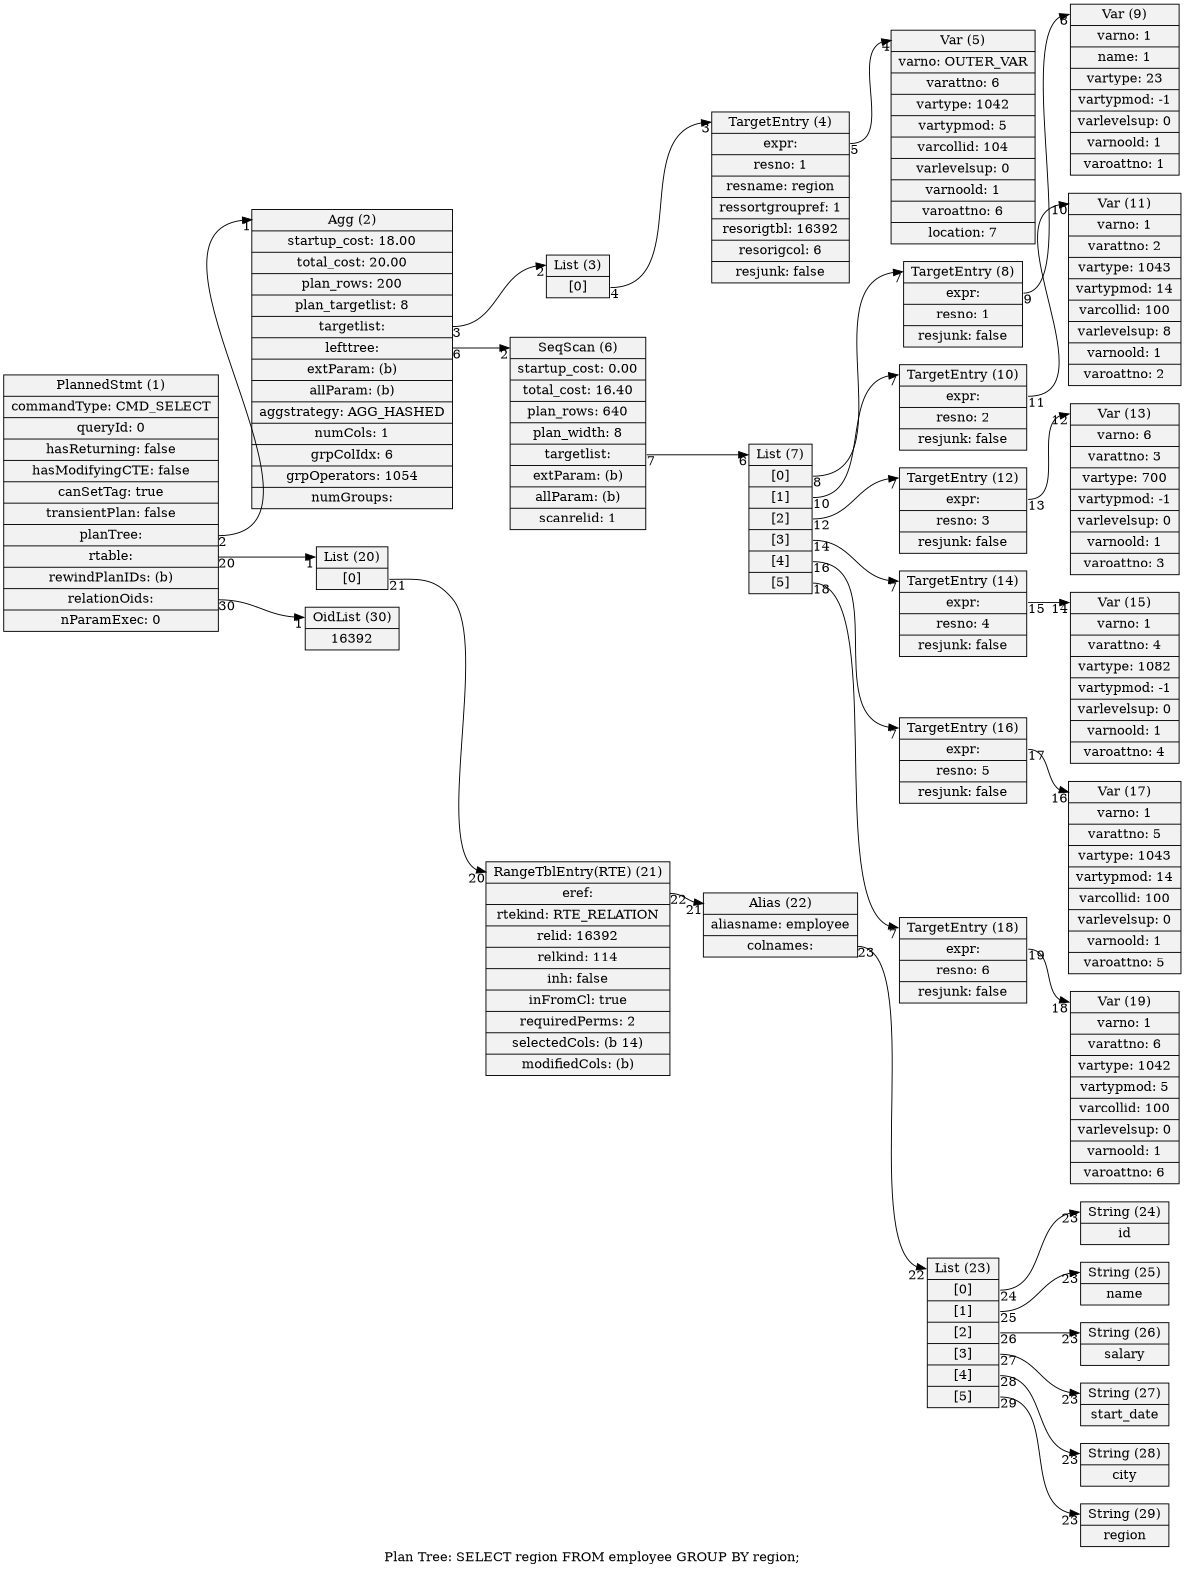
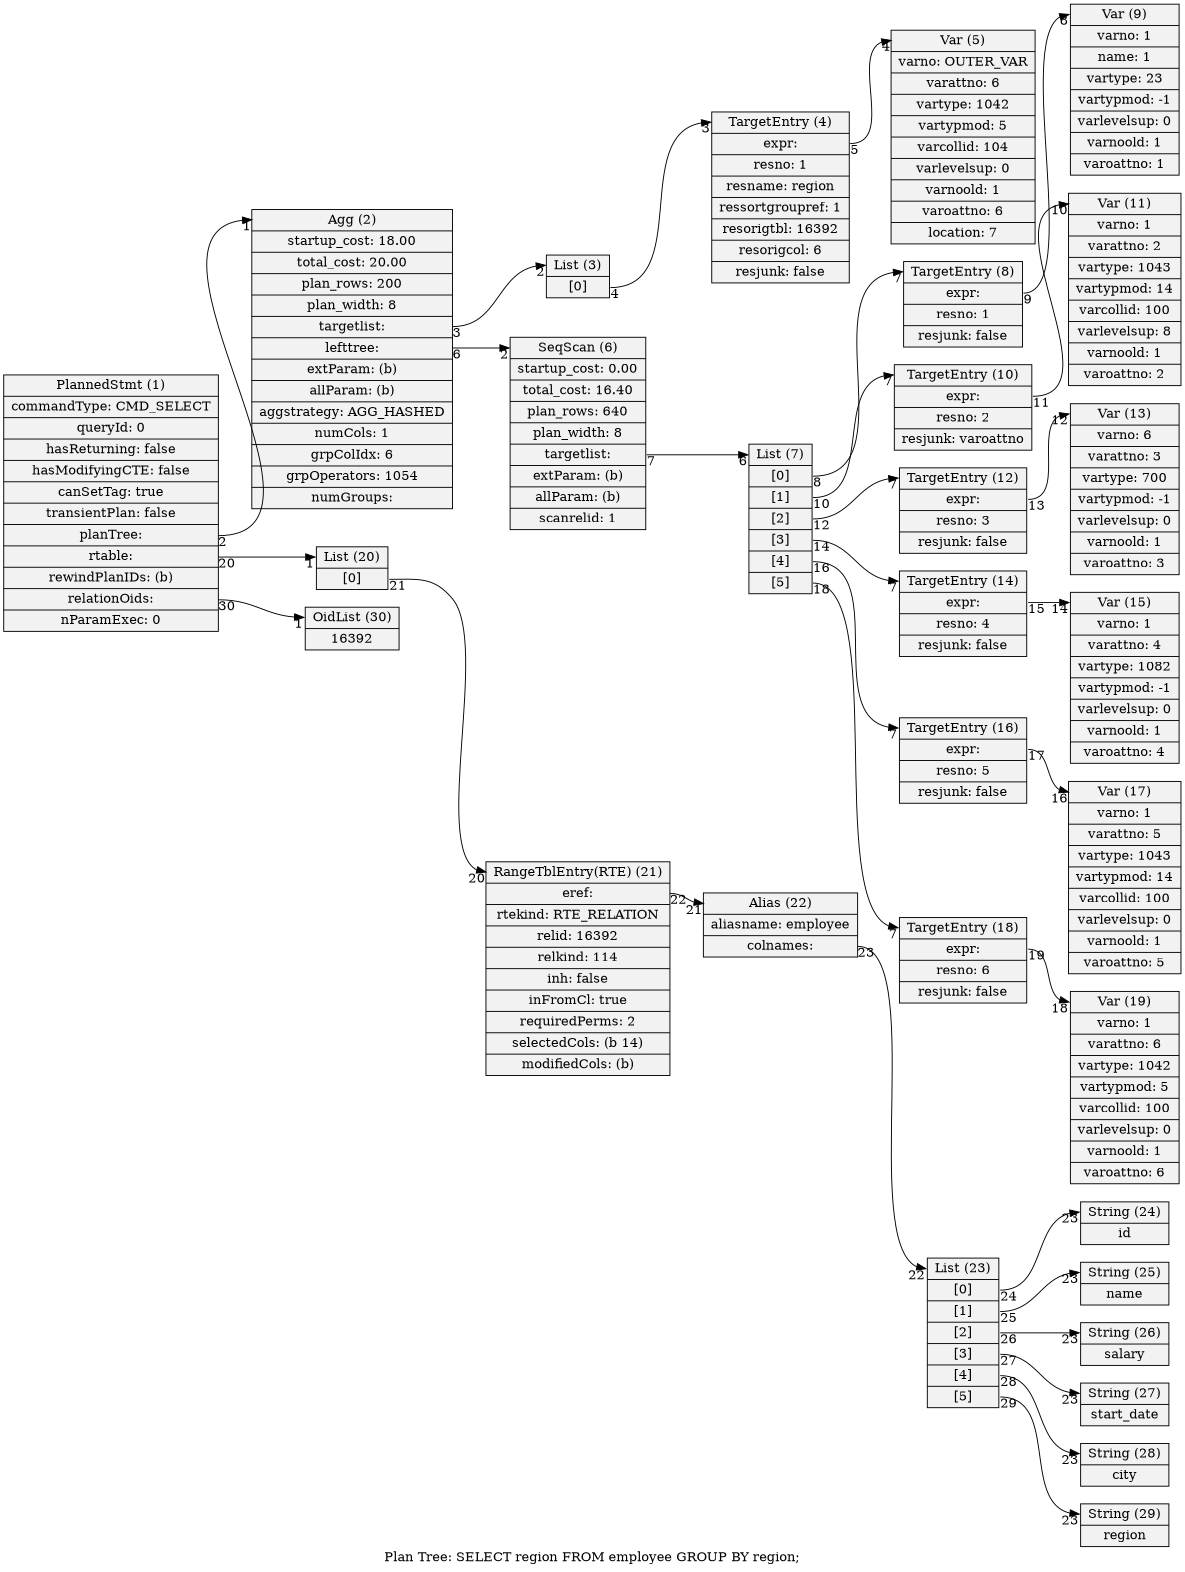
  digraph {
    label="Plan Tree: SELECT region FROM employee GROUP BY region;"
    rankdir=LR
    node [fillcolor=gray95 shape=record style=filled]
    edge [arrowtail=empty headlabel=23 headport=head tailport=expr]
    n1 [label="<head> RangeTblEntry(RTE) (21)|<eref> eref: |rtekind: RTE_RELATION|relid: 16392|relkind: 114|inh: false|inFromCl: true|requiredPerms: 2|selectedCols: (b 14)|modifiedCols: (b)"]
    n2 [label="<head> Alias (22)|aliasname: employee|<colnames> colnames: "]
    n3 [label="<head> List (23)|<1> [0]|<2> [1]|<3> [2]|<4> [3]|<5> [4]|<6> [5]"]
    n4 [label="<head> String (24)|id"]
    n5 [label="<head> String (25)|name"]
    n6 [label="<head> String (26)|salary"]
    n7 [label="<head> String (27)|start_date"]
    n8 [label="<head> String (28)|city"]
    n9 [label="<head> String (29)|region"]
    n10 [label="<head> SeqScan (6)|startup_cost: 0.00|total_cost: 16.40|plan_rows: 640|plan_width: 8|<targetlist> targetlist: |extParam: (b)|allParam: (b)|scanrelid: 1"]
    n11 [label="<head> List (7)|<1> [0]|<2> [1]|<3> [2]|<4> [3]|<5> [4]|<6> [5]"]
    n12 [label="<head> TargetEntry (8)|<expr> expr: |resno: 1|resjunk: false"]
-   n13 [label="<head> TargetEntry (10)|<expr> expr: |resno: 2|resjunk: false"]
+   n13 [label="<head> TargetEntry (10)|<expr> expr: |resno: 2|resjunk: varoattno"]
    n14 [label="<head> TargetEntry (12)|<expr> expr: |resno: 3|resjunk: false"]
    n15 [label="<head> TargetEntry (14)|<expr> expr: |resno: 4|resjunk: false"]
    n16 [label="<head> TargetEntry (16)|<expr> expr: |resno: 5|resjunk: false"]
    n17 [label="<head> TargetEntry (18)|<expr> expr: |resno: 6|resjunk: false"]
-   n18 [label="<head> Agg (2)|startup_cost: 18.00|total_cost: 20.00|plan_rows: 200|plan_targetlist: 8|<targetlist> targetlist: |<lefttree> lefttree: |extParam: (b)|allParam: (b)|aggstrategy: AGG_HASHED|numCols: 1|grpColIdx: 6|grpOperators: 1054|numGroups: "]
+   n18 [label="<head> Agg (2)|startup_cost: 18.00|total_cost: 20.00|plan_rows: 200|plan_width: 8|<targetlist> targetlist: |<lefttree> lefttree: |extParam: (b)|allParam: (b)|aggstrategy: AGG_HASHED|numCols: 1|grpColIdx: 6|grpOperators: 1054|numGroups: "]
    n19 [label="<head> List (3)|<1> [0]"]
    n20 [label="<head> TargetEntry (4)|<expr> expr: |resno: 1|resname: region|ressortgroupref: 1|resorigtbl: 16392|resorigcol: 6|resjunk: false"]
    n21 [label="<head> PlannedStmt (1)|commandType: CMD_SELECT|queryId: 0|hasReturning: false|hasModifyingCTE: false|canSetTag: true|transientPlan: false|<planTree> planTree: |<rtable> rtable: |rewindPlanIDs: (b)|<relationOids> relationOids: |nParamExec: 0"]
    n22 [label="<head> List (20)|<1> [0]"]
    n23 [label="<head> OidList (30)|16392 "]
    n24 [label="<head> Var (9)|varno: 1|name: 1|vartype: 23|vartypmod: -1|varlevelsup: 0|varnoold: 1|varoattno: 1"]
    n25 [label="<head> Var (11)|varno: 1|varattno: 2|vartype: 1043|vartypmod: 14|varcollid: 100|varlevelsup: 8|varnoold: 1|varoattno: 2"]
    n26 [label="<head> Var (13)|varno: 6|varattno: 3|vartype: 700|vartypmod: -1|varlevelsup: 0|varnoold: 1|varoattno: 3"]
    n27 [label="<head> Var (15)|varno: 1|varattno: 4|vartype: 1082|vartypmod: -1|varlevelsup: 0|varnoold: 1|varoattno: 4"]
    n28 [label="<head> Var (17)|varno: 1|varattno: 5|vartype: 1043|vartypmod: 14|varcollid: 100|varlevelsup: 0|varnoold: 1|varoattno: 5"]
    n29 [label="<head> Var (19)|varno: 1|varattno: 6|vartype: 1042|vartypmod: 5|varcollid: 100|varlevelsup: 0|varnoold: 1|varoattno: 6"]
    n30 [label="<head> Var (5)|varno: OUTER_VAR|varattno: 6|vartype: 1042|vartypmod: 5|varcollid: 104|varlevelsup: 0|varnoold: 1|varoattno: 6|location: 7"]
    n1 -> n2 [headlabel=21 taillabel=22 tailport=eref]
    n2 -> n3 [headlabel=22 taillabel=23 tailport=colnames]
    n3 -> n4 [taillabel=24 tailport=1]
    n3 -> n5 [taillabel=25 tailport=2]
    n3 -> n6 [taillabel=26 tailport=3]
    n3 -> n7 [taillabel=27 tailport=4]
    n3 -> n8 [taillabel=28 tailport=5]
    n3 -> n9 [taillabel=29 tailport=6]
    n10 -> n11 [headlabel=6 taillabel=7 tailport=targetlist]
    n11 -> n12 [headlabel=7 taillabel=8 tailport=1]
    n11 -> n13 [headlabel=7 taillabel=10 tailport=2]
    n11 -> n14 [headlabel=7 taillabel=12 tailport=3]
    n11 -> n15 [headlabel=7 taillabel=14 tailport=4]
    n11 -> n16 [headlabel=7 taillabel=16 tailport=5]
    n11 -> n17 [headlabel=7 taillabel=18 tailport=6]
    n12 -> n24 [headlabel=8 taillabel=9]
    n13 -> n25 [headlabel=10 taillabel=11]
    n14 -> n26 [headlabel=12 taillabel=13]
    n15 -> n27 [headlabel=14 taillabel=15]
    n16 -> n28 [headlabel=16 taillabel=17]
    n17 -> n29 [headlabel=18 taillabel=19]
    n18 -> n10 [headlabel=2 taillabel=6 tailport=lefttree]
    n18 -> n19 [headlabel=2 taillabel=3 tailport=targetlist]
    n19 -> n20 [headlabel=3 taillabel=4 tailport=1]
    n20 -> n30 [headlabel=4 taillabel=5]
    n21 -> n18 [headlabel=1 taillabel=2 tailport=planTree]
    n21 -> n22 [headlabel=1 taillabel=20 tailport=rtable]
    n21 -> n23 [headlabel=1 taillabel=30 tailport=relationOids]
    n22 -> n1 [headlabel=20 taillabel=21 tailport=1]
  }
